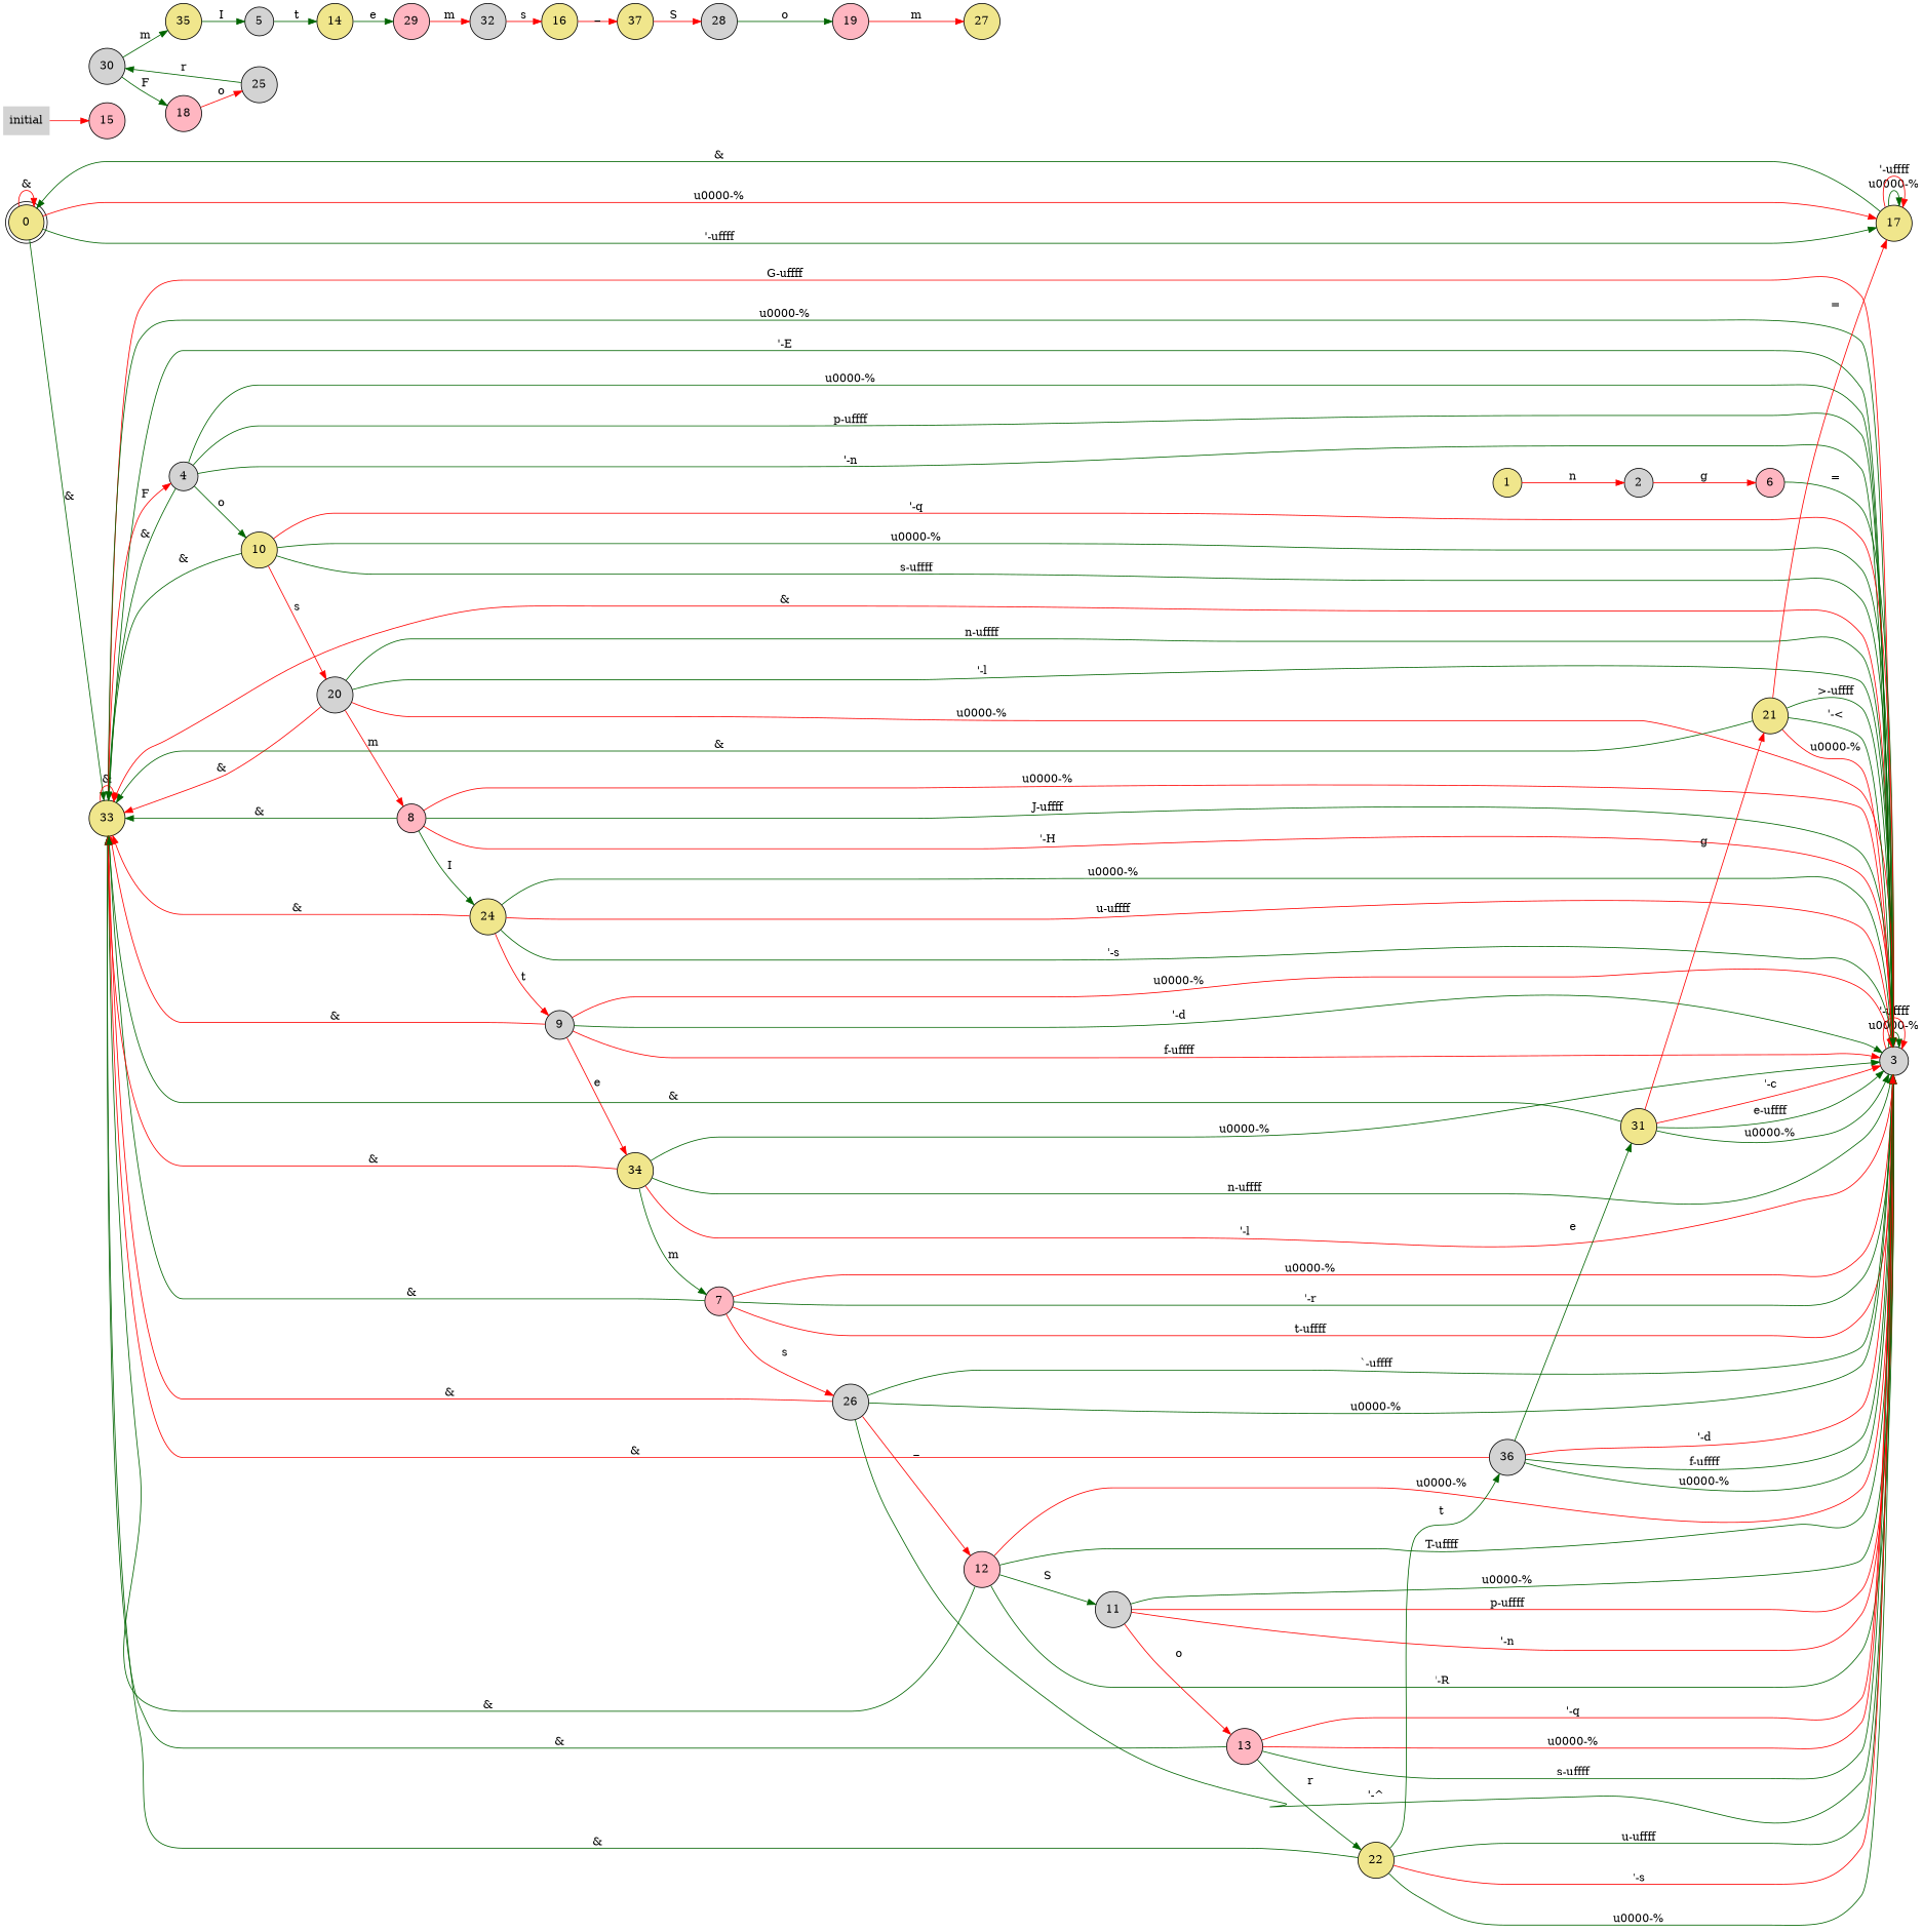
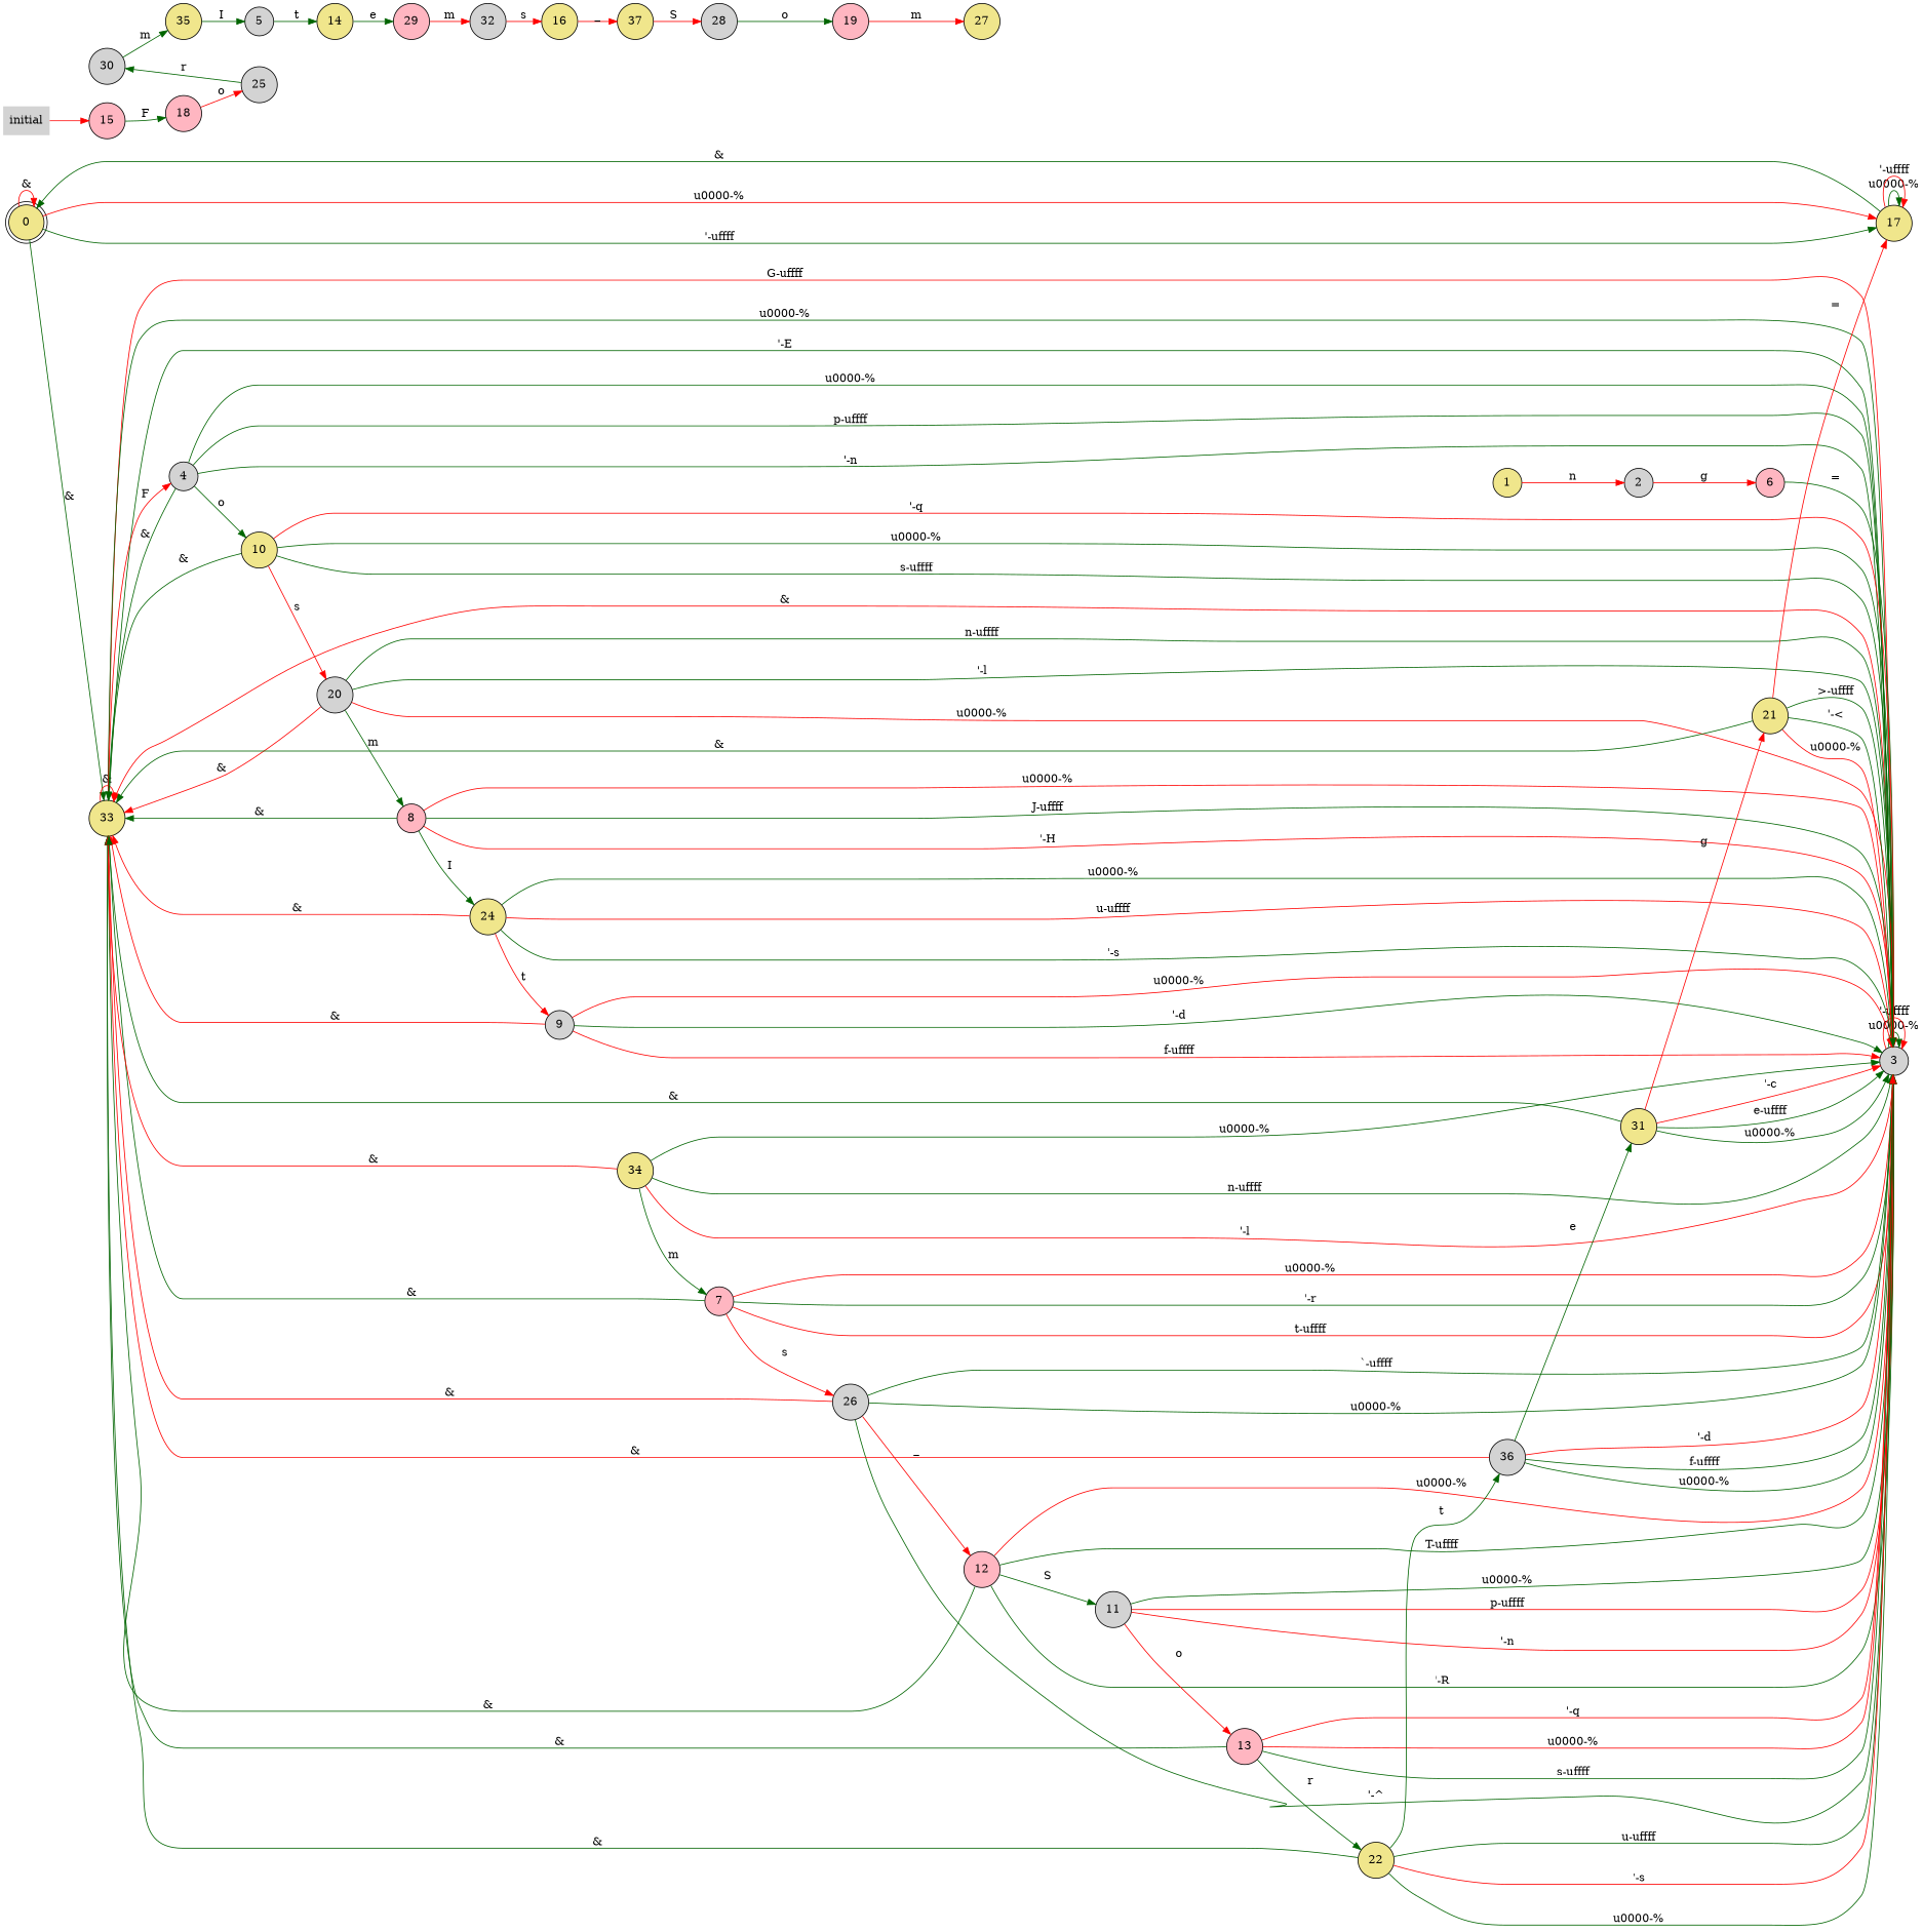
  digraph {
    rankdir=LR
    node [fillcolor=khaki shape=circle style=filled]
    edge [color=darkgreen]
    0 [shape=doublecircle]
    17
    33
    2 [fillcolor=lightgrey]
    1
    6 [fillcolor=lightpink]
    3 [fillcolor=lightgrey]
    4 [fillcolor=lightgrey]
    10
    20 [fillcolor=lightgrey]
    8 [fillcolor=lightpink]
    5 [fillcolor=lightgrey]
    14
    29 [fillcolor=lightpink]
    32 [fillcolor=lightgrey]
    7 [fillcolor=lightpink]
    26 [fillcolor=lightgrey]
    12 [fillcolor=lightpink]
    11 [fillcolor=lightgrey]
    24
    9 [fillcolor=lightgrey]
    34
    13 [fillcolor=lightpink]
    22
    36 [fillcolor=lightgrey]
    31
    16
    15 [fillcolor=lightpink]
    18 [fillcolor=lightpink]
    25 [fillcolor=lightgrey]
    initial [fillcolor=lightgrey shape=plaintext]
    30 [fillcolor=lightgrey]
    37
    28 [fillcolor=lightgrey]
    19 [fillcolor=lightpink]
    35
    27
    21
    0 -> 0 [color=red label="&"]
    0 -> 17 [color=red label="\u0000-%"]
    0 -> 17 [label="'-\uffff"]
    0 -> 33 [label="&"]
    17 -> 0 [label="&"]
    17 -> 17 [label="\u0000-%"]
    17 -> 17 [color=red label="'-\uffff"]
    33 -> 33 [color=red label="&"]
    33 -> 3 [color=red label="G-\uffff"]
    33 -> 3 [label="\u0000-%"]
    33 -> 3 [label="'-E"]
    33 -> 4 [color=red label=F]
    2 -> 6 [color=red label=g]
    1 -> 2 [color=red label=n]
    6 -> 3 [label="="]
    3 -> 33 [color=red label="&"]
    3 -> 3 [label="\u0000-%"]
    3 -> 3 [color=red label="'-\uffff"]
    4 -> 33 [label="&"]
    4 -> 3 [label="p-\uffff"]
    4 -> 3 [label="'-n"]
    4 -> 3 [label="\u0000-%"]
    4 -> 10 [label=o]
    10 -> 33 [label="&"]
    10 -> 3 [color=red label="'-q"]
    10 -> 3 [label="\u0000-%"]
    10 -> 3 [label="s-\uffff"]
    10 -> 20 [color=red label=s]
    20 -> 33 [color=red label="&"]
    20 -> 3 [label="n-\uffff"]
    20 -> 3 [label="'-l"]
    20 -> 3 [color=red label="\u0000-%"]
-   20 -> 8 [color=red label=m]
+   20 -> 8 [label=m]
    8 -> 33 [label="&"]
    8 -> 3 [color=red label="'-H"]
    8 -> 3 [color=red label="\u0000-%"]
    8 -> 3 [label="J-\uffff"]
    8 -> 24 [label=I]
    5 -> 14 [label=t]
    14 -> 29 [label=e]
    29 -> 32 [color=red label=m]
    32 -> 16 [color=red label=s]
    7 -> 33 [label="&"]
    7 -> 3 [color=red label="t-\uffff"]
    7 -> 3 [color=red label="\u0000-%"]
    7 -> 3 [label="'-r"]
    7 -> 26 [color=red label=s]
    26 -> 33 [color=red label="&"]
    26 -> 3 [label="`-\uffff"]
    26 -> 3 [label="\u0000-%"]
    26 -> 3 [label="'-^"]
    26 -> 12 [color=red label=_]
    12 -> 33 [label="&"]
    12 -> 3 [label="'-R"]
    12 -> 3 [color=red label="\u0000-%"]
    12 -> 3 [label="T-\uffff"]
    12 -> 11 [label=S]
    11 -> 3 [color=red label="p-\uffff"]
    11 -> 3 [color=red label="'-n"]
    11 -> 3 [label="\u0000-%"]
    11 -> 13 [color=red label=o]
    24 -> 33 [color=red label="&"]
    24 -> 3 [label="\u0000-%"]
    24 -> 3 [color=red label="u-\uffff"]
    24 -> 3 [label="'-s"]
    24 -> 9 [color=red label=t]
    9 -> 33 [color=red label="&"]
    9 -> 3 [color=red label="f-\uffff"]
    9 -> 3 [color=red label="\u0000-%"]
    9 -> 3 [label="'-d"]
-   9 -> 34 [color=red label=e]
    34 -> 33 [color=red label="&"]
    34 -> 3 [label="n-\uffff"]
    34 -> 3 [color=red label="'-l"]
    34 -> 3 [label="\u0000-%"]
    34 -> 7 [label=m]
    13 -> 33 [label="&"]
    13 -> 3 [color=red label="'-q"]
    13 -> 3 [color=red label="\u0000-%"]
    13 -> 3 [label="s-\uffff"]
    13 -> 22 [label=r]
    22 -> 33 [label="&"]
    22 -> 3 [label="\u0000-%"]
    22 -> 3 [label="u-\uffff"]
    22 -> 3 [color=red label="'-s"]
    22 -> 36 [label=t]
    36 -> 33 [color=red label="&"]
    36 -> 3 [label="f-\uffff"]
    36 -> 3 [label="\u0000-%"]
    36 -> 3 [color=red label="'-d"]
    36 -> 31 [label=e]
    31 -> 33 [label="&"]
    31 -> 3 [color=red label="'-c"]
    31 -> 3 [label="e-\uffff"]
    31 -> 3 [label="\u0000-%"]
    31 -> 21 [color=red label=g]
    16 -> 37 [color=red label=_]
-   30 -> 18 [label=F]
+   15 -> 18 [label=F]
    18 -> 25 [color=red label=o]
    25 -> 30 [label=r]
    initial -> 15 [color=red]
    30 -> 35 [label=m]
    37 -> 28 [color=red label=S]
    28 -> 19 [label=o]
    19 -> 27 [color=red label=m]
    35 -> 5 [label=I]
    21 -> 17 [color=red label="="]
    21 -> 33 [label="&"]
    21 -> 3 [label="'-<"]
    21 -> 3 [color=red label="\u0000-%"]
    21 -> 3 [label=">-\uffff"]
  }
